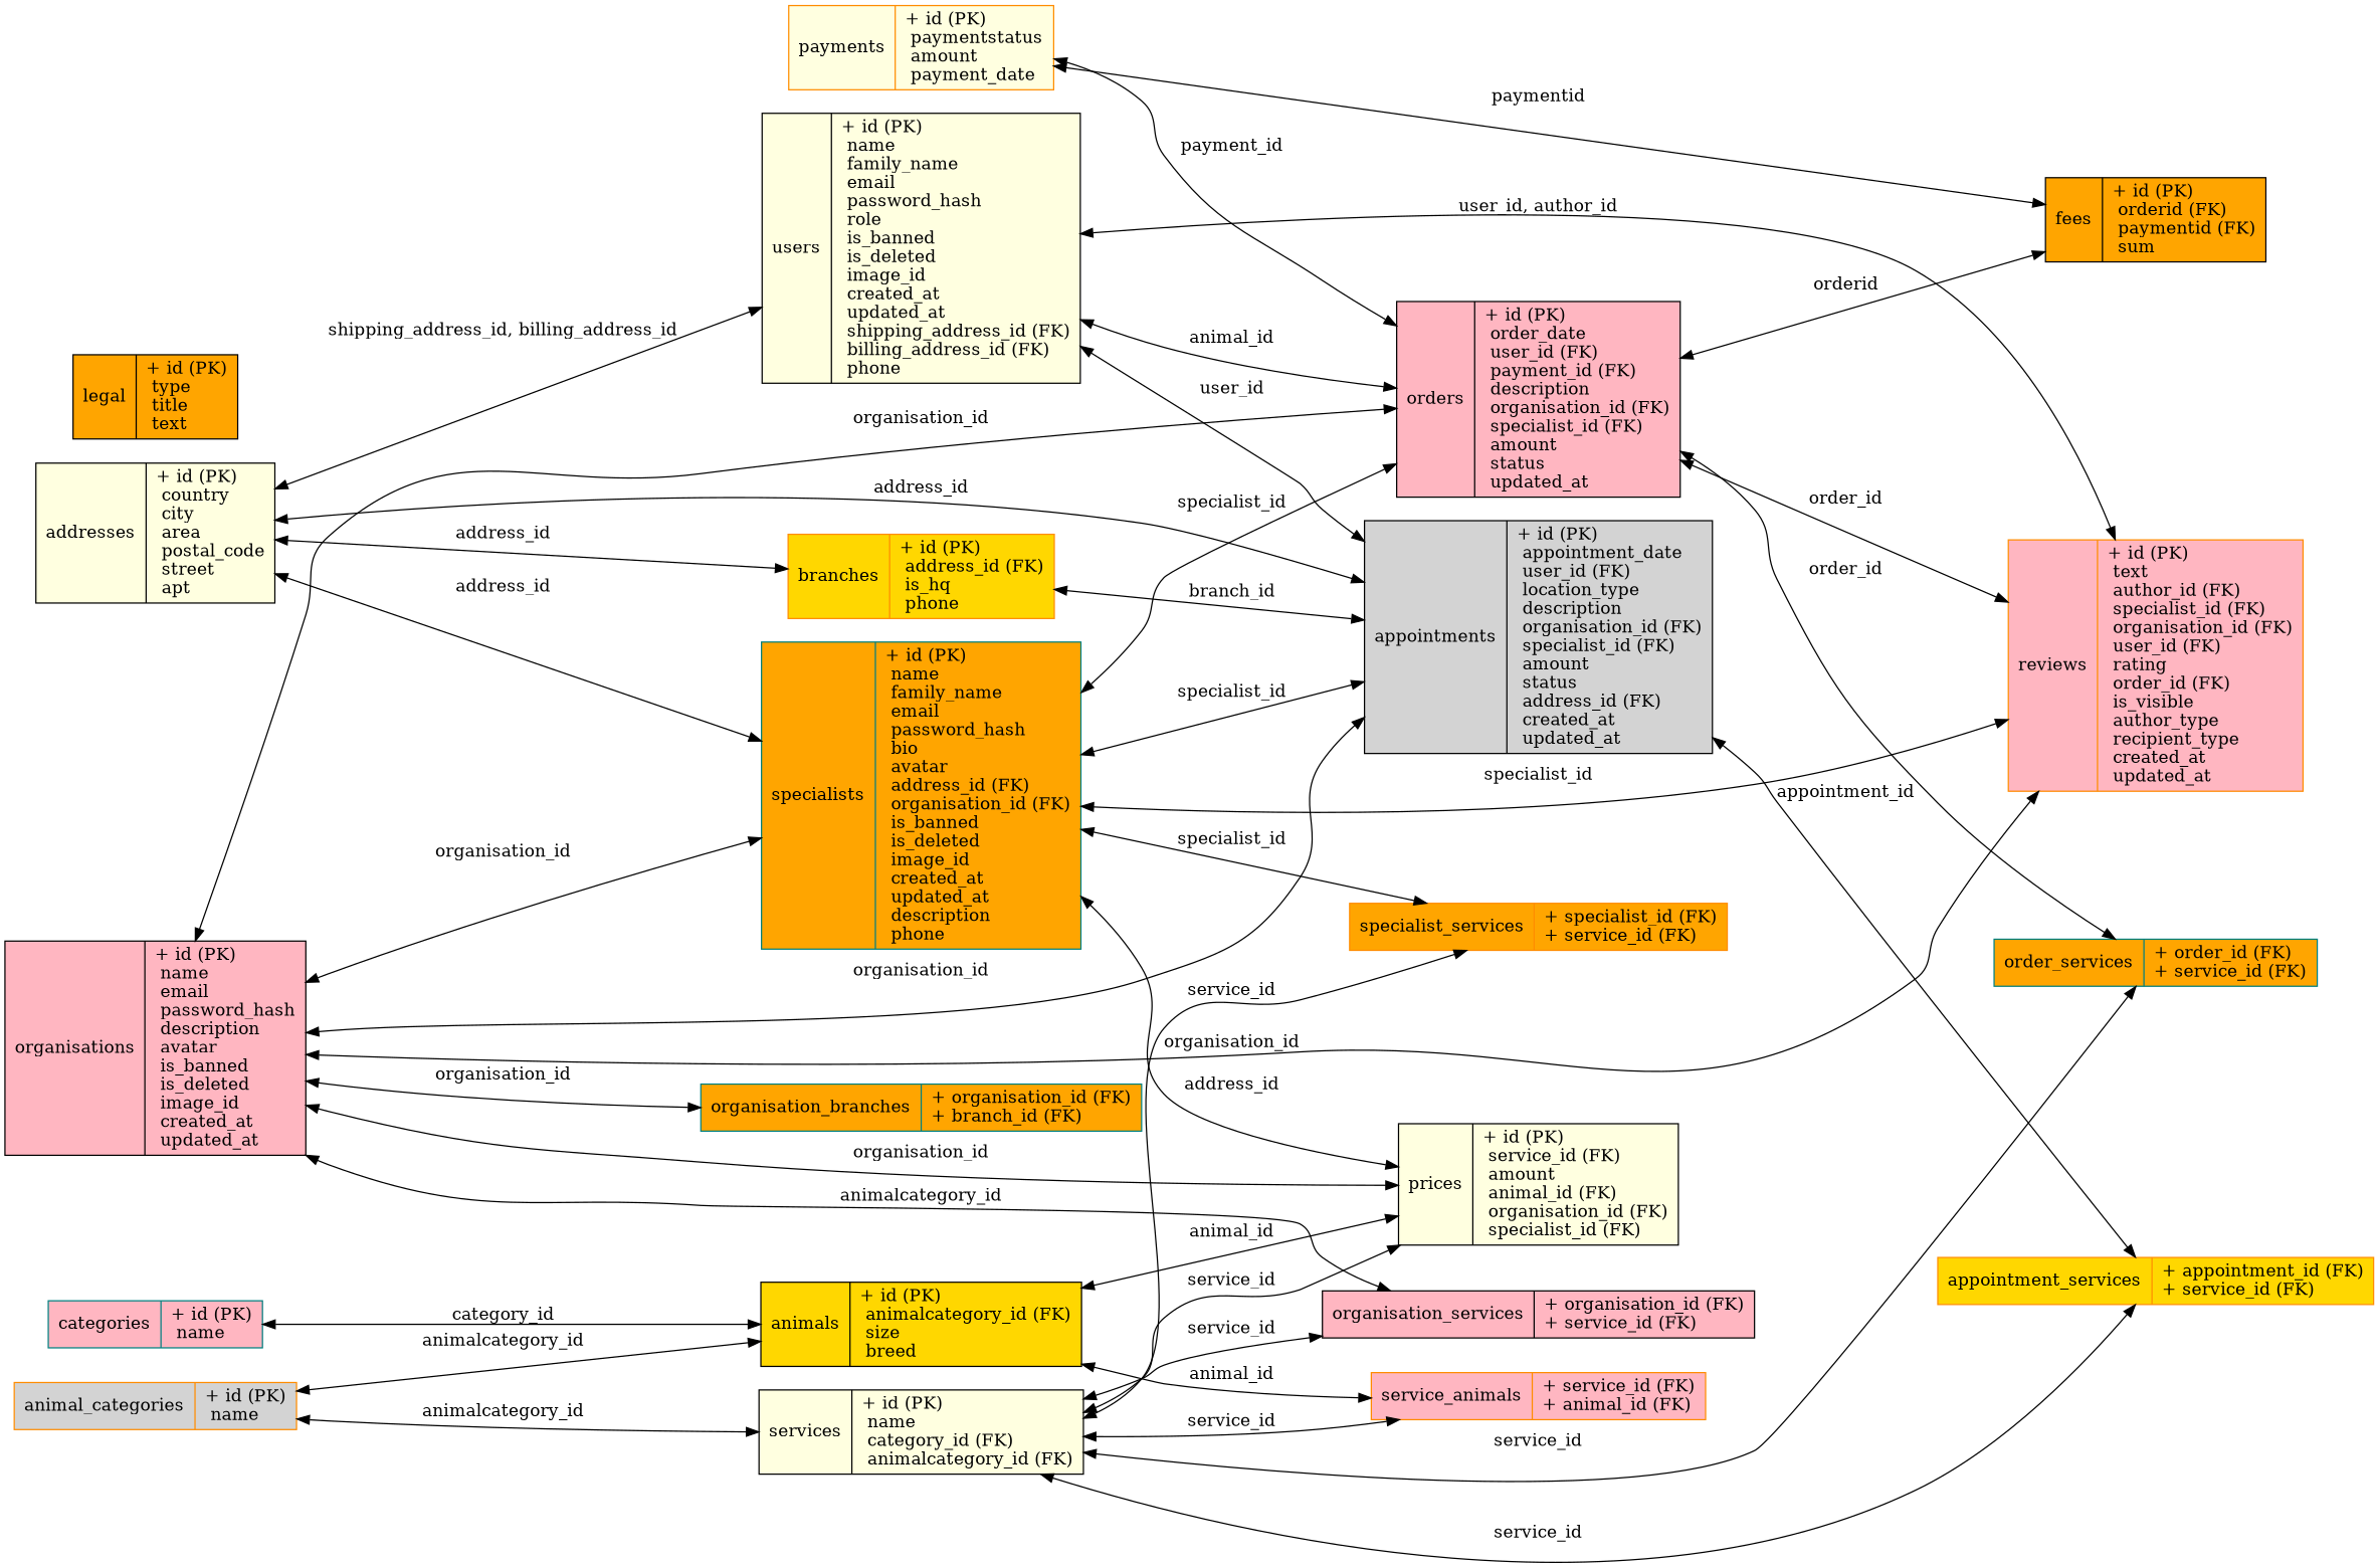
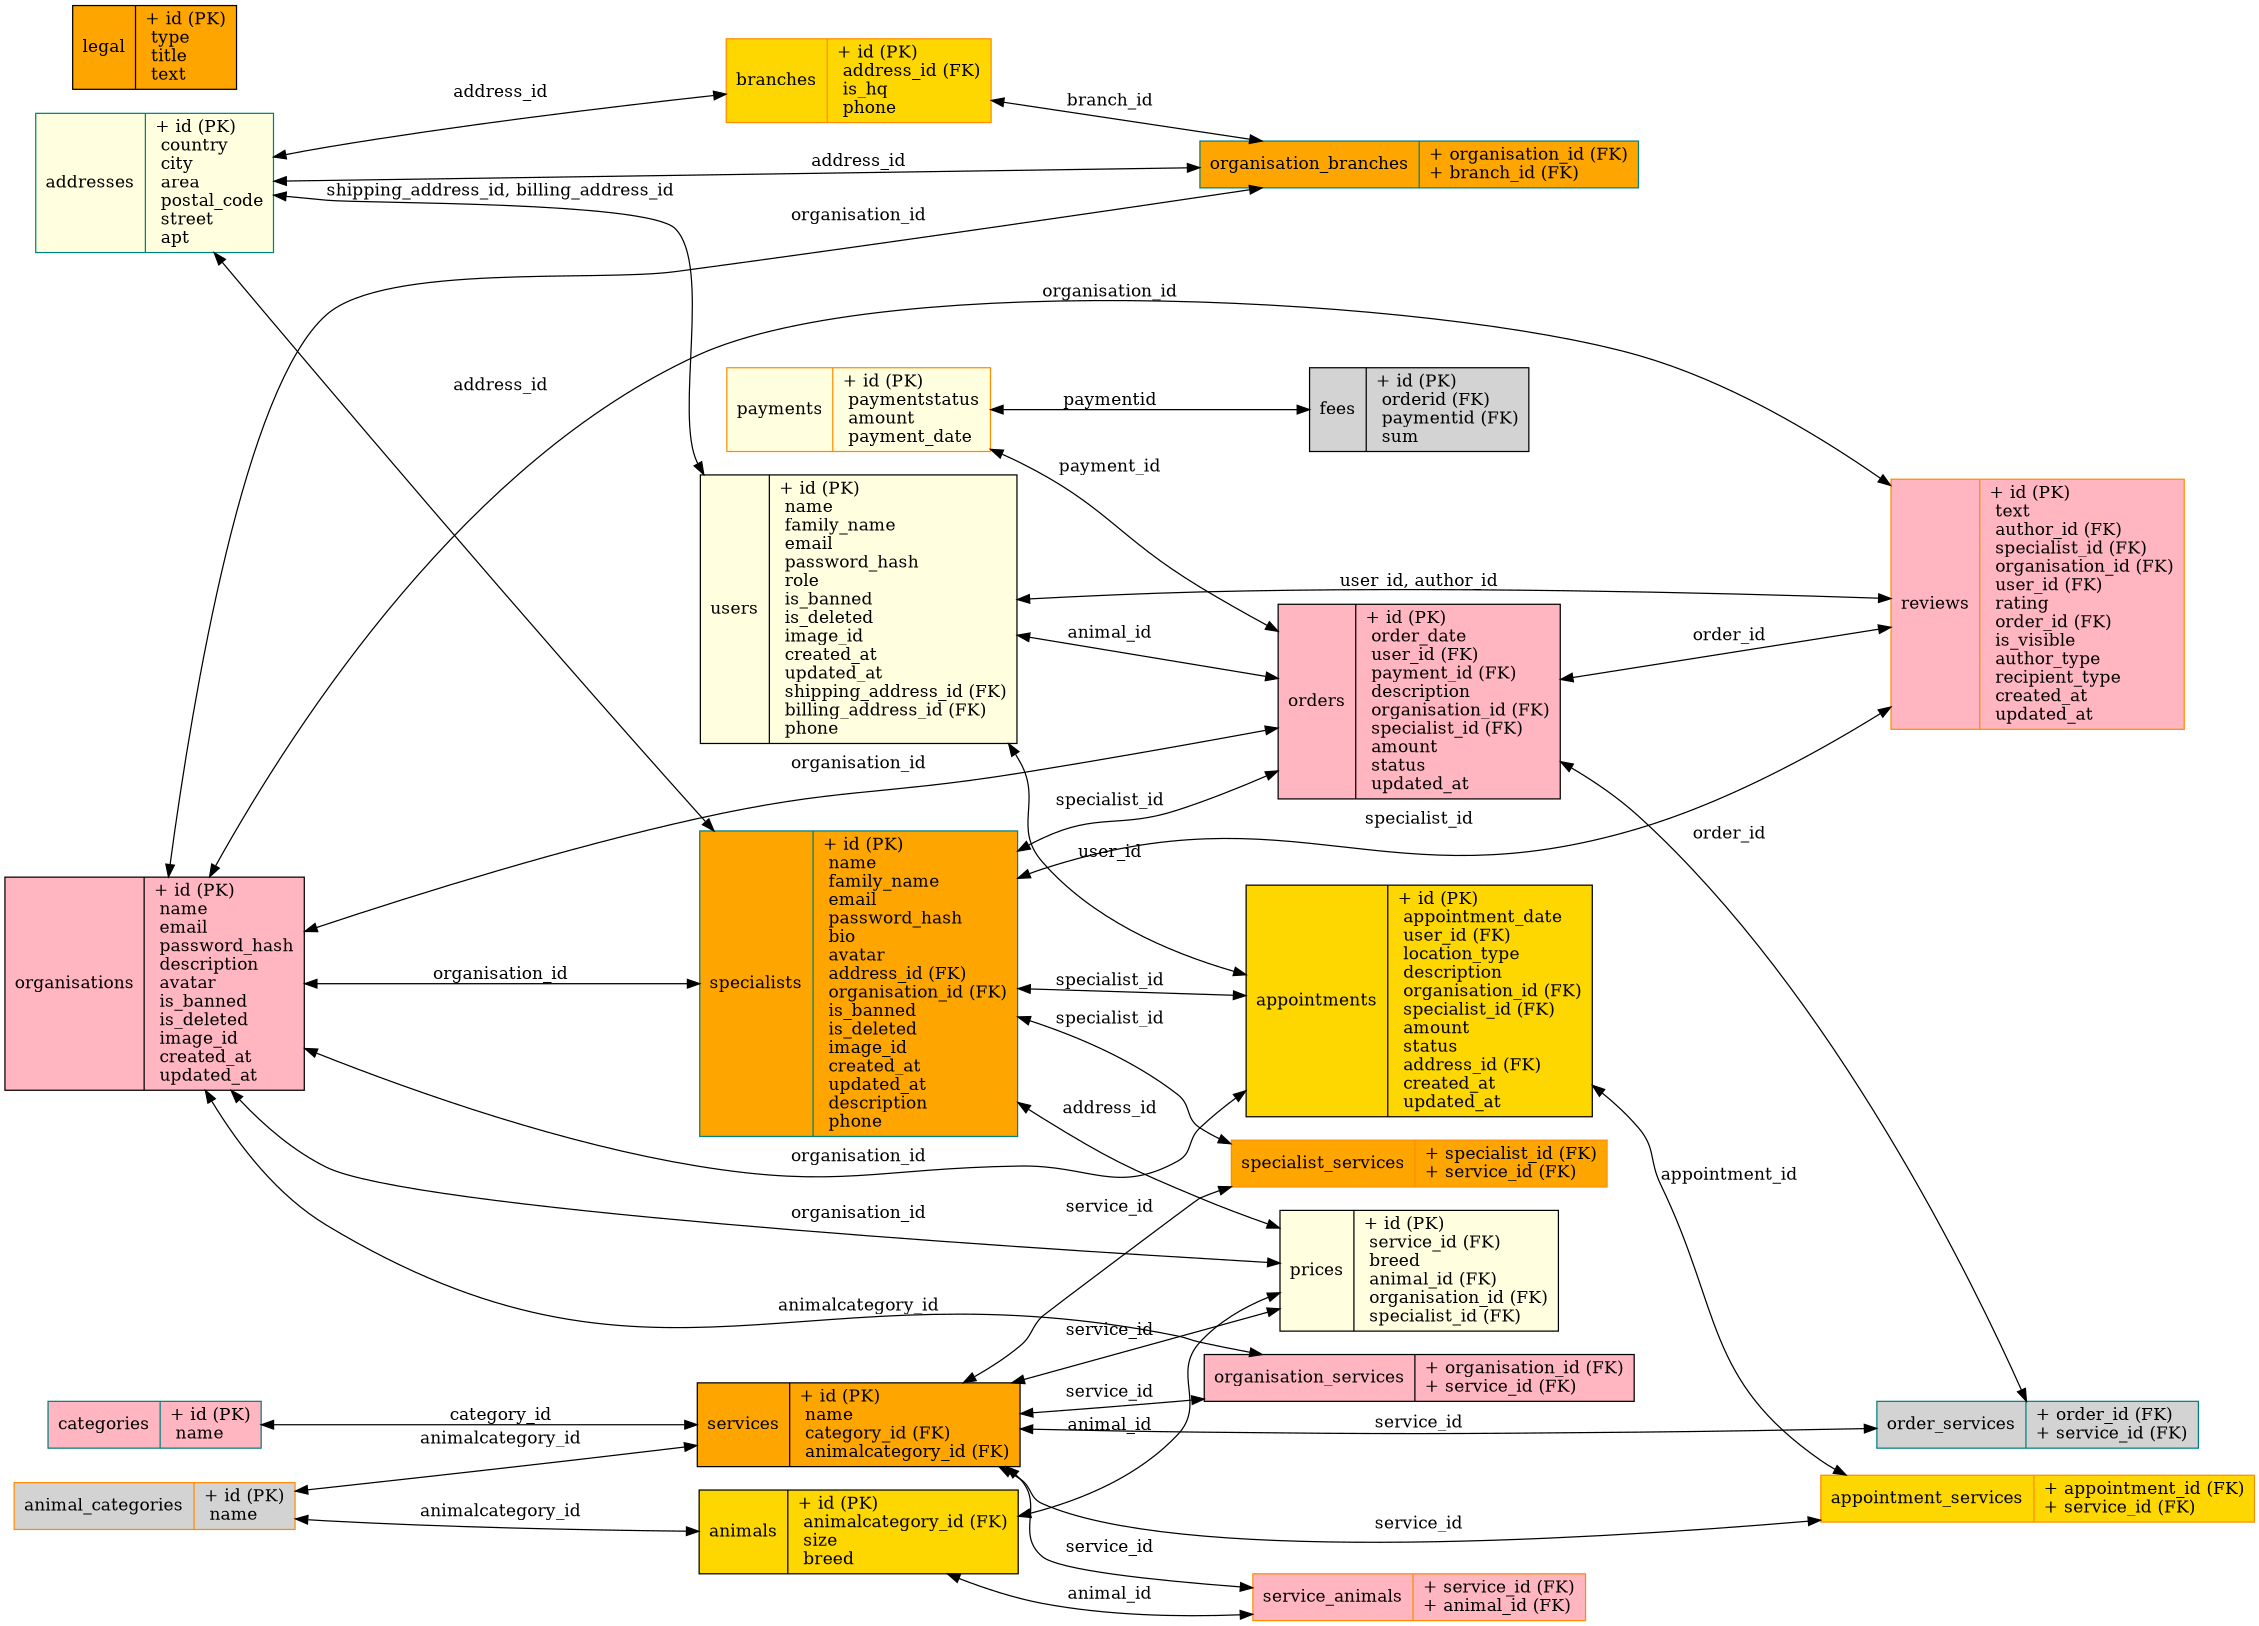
  digraph {
    rankdir=LR
    node [color=black fillcolor=lightpink shape=record style=filled]
    edge [dir=both]
-   n1 [fillcolor=lightyellow label="{addresses|+ id (PK)\l country\l city\l area\l postal_code\l street\l apt\l}"]
+   n1 [color=teal fillcolor=lightyellow label="{addresses|+ id (PK)\l country\l city\l area\l postal_code\l street\l apt\l}"]
    n2 [fillcolor=lightyellow label="{users|+ id (PK)\l name\l family_name\l email\l password_hash\l role\l is_banned\l is_deleted\l image_id\l created_at\l updated_at\l shipping_address_id (FK)\l billing_address_id (FK)\l phone\l}"]
    n3 [color=darkorange fillcolor=gold label="{branches|+ id (PK)\l address_id (FK)\l is_hq\l phone\l}"]
    n4 [color=teal fillcolor=orange label="{specialists|+ id (PK)\l name\l family_name\l email\l password_hash\l bio\l avatar\l address_id (FK)\l organisation_id (FK)\l is_banned\l is_deleted\l image_id\l created_at\l updated_at\l description\l phone\l}"]
-   n5 [fillcolor=lightgrey label="{appointments|+ id (PK)\l appointment_date\l user_id (FK)\l location_type\l description\l organisation_id (FK)\l specialist_id (FK)\l amount\l status\l address_id (FK)\l created_at\l updated_at\l}"]
+   n5 [fillcolor=gold label="{appointments|+ id (PK)\l appointment_date\l user_id (FK)\l location_type\l description\l organisation_id (FK)\l specialist_id (FK)\l amount\l status\l address_id (FK)\l created_at\l updated_at\l}"]
    n6 [label="{orders|+ id (PK)\l order_date\l user_id (FK)\l payment_id (FK)\l description\l organisation_id (FK)\l specialist_id (FK)\l amount\l status\l updated_at\l}"]
    n7 [color=darkorange label="{reviews|+ id (PK)\l text\l author_id (FK)\l specialist_id (FK)\l organisation_id (FK)\l user_id (FK)\l rating\l order_id (FK)\l is_visible\l author_type\l recipient_type\l created_at\l updated_at\l}"]
    n8 [color=teal fillcolor=orange label="{organisation_branches|+ organisation_id (FK)\l+ branch_id (FK)\l}"]
-   n9 [fillcolor=lightyellow label="{prices|+ id (PK)\l service_id (FK)\l amount\l animal_id (FK)\l organisation_id (FK)\l specialist_id (FK)\l}"]
+   n9 [fillcolor=lightyellow label="{prices|+ id (PK)\l service_id (FK)\l breed\l animal_id (FK)\l organisation_id (FK)\l specialist_id (FK)\l}"]
    n10 [color=darkorange fillcolor=orange label="{specialist_services|+ specialist_id (FK)\l+ service_id (FK)\l}"]
    n11 [color=darkorange fillcolor=gold label="{appointment_services|+ appointment_id (FK)\l+ service_id (FK)\l}"]
-   n12 [color=teal fillcolor=orange label="{order_services|+ order_id (FK)\l+ service_id (FK)\l}"]
-   n13 [fillcolor=orange label="{fees|+ id (PK)\l orderid (FK)\l paymentid (FK)\l sum\l}"]
+   n12 [color=teal fillcolor=lightgrey label="{order_services|+ order_id (FK)\l+ service_id (FK)\l}"]
+   n13 [fillcolor=lightgrey label="{fees|+ id (PK)\l orderid (FK)\l paymentid (FK)\l sum\l}"]
    n14 [color=teal label="{categories|+ id (PK)\l name\l}"]
-   n15 [fillcolor=lightyellow label="{services|+ id (PK)\l name\l category_id (FK)\l animalcategory_id (FK)\l}"]
+   n15 [fillcolor=orange label="{services|+ id (PK)\l name\l category_id (FK)\l animalcategory_id (FK)\l}"]
    n16 [color=darkorange label="{service_animals|+ service_id (FK)\l+ animal_id (FK)\l}"]
    n17 [label="{organisation_services|+ organisation_id (FK)\l+ service_id (FK)\l}"]
    n18 [color=darkorange fillcolor=lightgrey label="{animal_categories|+ id (PK)\l name\l}"]
    n19 [fillcolor=gold label="{animals|+ id (PK)\l animalcategory_id (FK)\l size\l breed\l}"]
    n20 [label="{organisations|+ id (PK)\l name\l email\l password_hash\l description\l avatar\l is_banned\l is_deleted\l image_id\l created_at\l updated_at\l}"]
    n21 [color=darkorange fillcolor=lightyellow label="{payments|+ id (PK)\l paymentstatus\l amount\l payment_date\l}"]
    n22 [fillcolor=orange label="{legal|+ id (PK)\l type\l title\l text\l}"]
    n1 -> n2 [label="shipping_address_id, billing_address_id"]
    n1 -> n3 [label=address_id]
    n1 -> n4 [label=address_id]
-   n1 -> n5 [label=address_id]
+   n1 -> n8 [label=address_id]
    n2 -> n5 [label=user_id]
    n2 -> n6 [label=animal_id]
    n2 -> n7 [label="user_id, author_id"]
-   n3 -> n5 [label=branch_id]
+   n3 -> n8 [label=branch_id]
    n4 -> n5 [label=specialist_id]
    n4 -> n6 [label=specialist_id]
    n4 -> n7 [label=specialist_id]
    n4 -> n9 [label=address_id]
    n4 -> n10 [label=specialist_id]
    n5 -> n11 [label=appointment_id]
    n6 -> n7 [label=order_id]
    n6 -> n12 [label=order_id]
-   n6 -> n13 [label=orderid]
-   n14 -> n19 [label=category_id]
+   n14 -> n15 [label=category_id]
    n15 -> n9 [label=service_id]
    n15 -> n10 [label=service_id]
    n15 -> n11 [label=service_id]
    n15 -> n12 [label=service_id]
    n15 -> n16 [label=service_id]
    n15 -> n17 [label=service_id]
    n18 -> n15 [label=animalcategory_id]
    n18 -> n19 [label=animalcategory_id]
    n19 -> n9 [label=animal_id]
    n19 -> n16 [label=animal_id]
    n20 -> n4 [label=organisation_id]
    n20 -> n5 [label=organisation_id]
    n20 -> n6 [label=organisation_id]
    n20 -> n7 [label=organisation_id]
    n20 -> n8 [label=organisation_id]
    n20 -> n9 [label=organisation_id]
    n20 -> n17 [label=animalcategory_id]
    n21 -> n6 [label=payment_id]
    n21 -> n13 [label=paymentid]
  }
